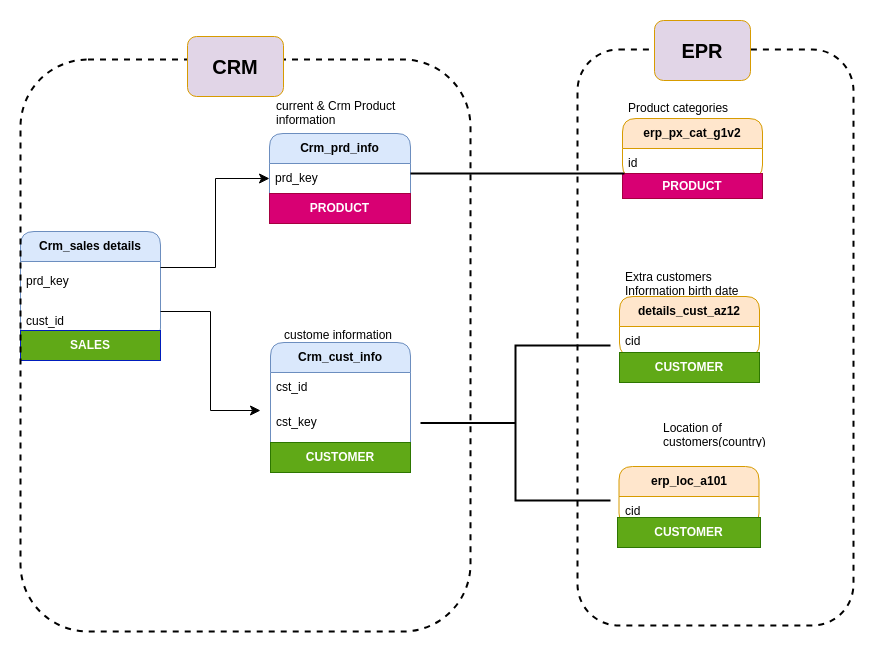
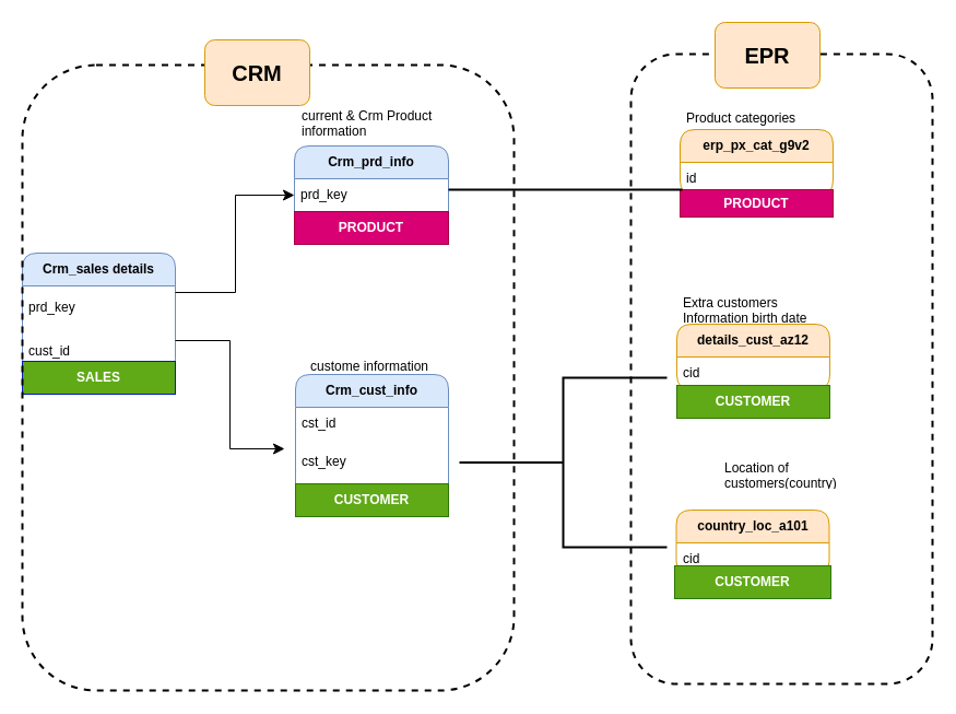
  <mxCell id="0" />
  <mxCell id="1" parent="0" />
  <mxCell id="2" value="custome information" style="text;strokeColor=none;fillColor=none;align=left;verticalAlign=middle;spacingLeft=4;spacingRight=4;overflow=hidden;points=[[0,0.5],[1,0.5]];portConstraint=eastwest;rotatable=0;whiteSpace=wrap;html=1;" vertex="1" parent="1"><mxGeometry x="277.5" y="320" width="119" height="30" as="geometry" /></mxCell>
  <mxCell id="3" value="&lt;b&gt;Crm_prd_info&lt;/b&gt;" style="swimlane;fontStyle=0;childLayout=stackLayout;horizontal=1;startSize=30;horizontalStack=0;resizeParent=1;resizeParentMax=0;resizeLast=0;collapsible=1;marginBottom=0;whiteSpace=wrap;html=1;rounded=1;fillColor=#dae8fc;strokeColor=#6c8ebf;" vertex="1" parent="1"><mxGeometry x="269" y="133" width="141" height="90" as="geometry" /></mxCell>
  <mxCell id="4" value="prd_key" style="text;strokeColor=none;fillColor=none;align=left;verticalAlign=middle;spacingLeft=4;spacingRight=4;overflow=hidden;points=[[0,0.5],[1,0.5]];portConstraint=eastwest;rotatable=0;whiteSpace=wrap;html=1;" vertex="1" parent="3"><mxGeometry y="30" width="141" height="30" as="geometry" /></mxCell>
  <mxCell id="5" value="&lt;b&gt;PRODUCT&lt;/b&gt;" style="rounded=0;whiteSpace=wrap;html=1;fillColor=#d80073;strokeColor=#A50040;fontColor=#ffffff;" vertex="1" parent="3"><mxGeometry y="60" width="141" height="30" as="geometry" /></mxCell>
  <mxCell id="6" value="current &amp;amp; Crm Product information" style="text;strokeColor=none;fillColor=none;align=left;verticalAlign=middle;spacingLeft=4;spacingRight=4;overflow=hidden;points=[[0,0.5],[1,0.5]];portConstraint=eastwest;rotatable=0;whiteSpace=wrap;html=1;" vertex="1" parent="1"><mxGeometry x="270" y="96" width="190" height="30" as="geometry" /></mxCell>
  <mxCell id="7" value="&lt;b&gt;Crm_sales details&lt;/b&gt;" style="swimlane;fontStyle=0;childLayout=stackLayout;horizontal=1;startSize=30;horizontalStack=0;resizeParent=1;resizeParentMax=0;resizeLast=0;collapsible=1;marginBottom=0;whiteSpace=wrap;html=1;rounded=1;fillColor=#dae8fc;strokeColor=#6c8ebf;" vertex="1" parent="1"><mxGeometry x="20" y="231" width="140" height="110" as="geometry" /></mxCell>
  <mxCell id="8" value="prd_key" style="text;strokeColor=none;fillColor=none;align=left;verticalAlign=middle;spacingLeft=4;spacingRight=4;overflow=hidden;points=[[0,0.5],[1,0.5]];portConstraint=eastwest;rotatable=0;whiteSpace=wrap;html=1;" vertex="1" parent="7"><mxGeometry y="30" width="140" height="40" as="geometry" /></mxCell>
  <mxCell id="9" value="cust_id" style="text;strokeColor=none;fillColor=none;align=left;verticalAlign=middle;spacingLeft=4;spacingRight=4;overflow=hidden;points=[[0,0.5],[1,0.5]];portConstraint=eastwest;rotatable=0;whiteSpace=wrap;html=1;" vertex="1" parent="7"><mxGeometry y="70" width="140" height="40" as="geometry" /></mxCell>
  <mxCell id="10" value="&lt;b&gt;SALES&lt;/b&gt;" style="rounded=0;whiteSpace=wrap;html=1;fillColor=#60a917;strokeColor=#001DBC;fontColor=#ffffff;" vertex="1" parent="1"><mxGeometry x="20" y="330" width="140" height="30" as="geometry" /></mxCell>
- <mxCell id="11" value="&lt;b&gt;erp_loc_a101&lt;/b&gt;" style="swimlane;fontStyle=0;childLayout=stackLayout;horizontal=1;startSize=30;horizontalStack=0;resizeParent=1;resizeParentMax=0;resizeLast=0;collapsible=1;marginBottom=0;whiteSpace=wrap;html=1;rounded=1;fillColor=#ffe6cc;strokeColor=#d79b00;" vertex="1" parent="1"><mxGeometry x="618.5" y="466" width="140" height="60" as="geometry" /></mxCell>
+ <mxCell id="11" value="&lt;b&gt;country_loc_a101&lt;/b&gt;" style="swimlane;fontStyle=0;childLayout=stackLayout;horizontal=1;startSize=30;horizontalStack=0;resizeParent=1;resizeParentMax=0;resizeLast=0;collapsible=1;marginBottom=0;whiteSpace=wrap;html=1;rounded=1;fillColor=#ffe6cc;strokeColor=#d79b00;" vertex="1" parent="1"><mxGeometry x="618.5" y="466" width="140" height="60" as="geometry" /></mxCell>
  <mxCell id="12" value="cid" style="text;strokeColor=none;fillColor=none;align=left;verticalAlign=middle;spacingLeft=4;spacingRight=4;overflow=hidden;points=[[0,0.5],[1,0.5]];portConstraint=eastwest;rotatable=0;whiteSpace=wrap;html=1;" vertex="1" parent="11"><mxGeometry y="30" width="140" height="30" as="geometry" /></mxCell>
  <mxCell id="13" value="Location of customers(country)" style="text;strokeColor=none;fillColor=none;align=left;verticalAlign=middle;spacingLeft=4;spacingRight=4;overflow=hidden;points=[[0,0.5],[1,0.5]];portConstraint=eastwest;rotatable=0;whiteSpace=wrap;html=1;" vertex="1" parent="1"><mxGeometry x="657" y="418" width="150" height="30" as="geometry" /></mxCell>
  <mxCell id="14" value="&lt;b&gt;CUSTOMER&lt;/b&gt;" style="rounded=0;whiteSpace=wrap;html=1;fillColor=#60a917;strokeColor=#2D7600;fontColor=#ffffff;" vertex="1" parent="1"><mxGeometry x="617" y="517" width="143" height="30" as="geometry" /></mxCell>
  <mxCell id="15" value="&lt;b&gt;details_cust_az12&lt;/b&gt;" style="swimlane;fontStyle=0;childLayout=stackLayout;horizontal=1;startSize=30;horizontalStack=0;resizeParent=1;resizeParentMax=0;resizeLast=0;collapsible=1;marginBottom=0;whiteSpace=wrap;html=1;rounded=1;fillColor=#ffe6cc;strokeColor=#d79b00;" vertex="1" parent="1"><mxGeometry x="619" y="296" width="140" height="60" as="geometry" /></mxCell>
  <mxCell id="16" value="cid" style="text;strokeColor=none;fillColor=none;align=left;verticalAlign=middle;spacingLeft=4;spacingRight=4;overflow=hidden;points=[[0,0.5],[1,0.5]];portConstraint=eastwest;rotatable=0;whiteSpace=wrap;html=1;" vertex="1" parent="15"><mxGeometry y="30" width="140" height="30" as="geometry" /></mxCell>
  <mxCell id="17" value="Extra customers Information birth date" style="text;strokeColor=none;fillColor=none;align=left;verticalAlign=middle;spacingLeft=4;spacingRight=4;overflow=hidden;points=[[0,0.5],[1,0.5]];portConstraint=eastwest;rotatable=0;whiteSpace=wrap;html=1;" vertex="1" parent="1"><mxGeometry x="619" y="267" width="150" height="30" as="geometry" /></mxCell>
  <mxCell id="18" value="&lt;b&gt;CUSTOMER&lt;/b&gt;" style="rounded=0;whiteSpace=wrap;html=1;fillColor=#60a917;strokeColor=#2D7600;fontColor=#ffffff;" vertex="1" parent="1"><mxGeometry x="619" y="352" width="140" height="30" as="geometry" /></mxCell>
- <mxCell id="19" value="&lt;b&gt;erp_px_cat_g1v2&lt;/b&gt;" style="swimlane;fontStyle=0;childLayout=stackLayout;horizontal=1;startSize=30;horizontalStack=0;resizeParent=1;resizeParentMax=0;resizeLast=0;collapsible=1;marginBottom=0;whiteSpace=wrap;html=1;rounded=1;fillColor=#ffe6cc;strokeColor=#d79b00;" vertex="1" parent="1"><mxGeometry x="622" y="118" width="140" height="60" as="geometry" /></mxCell>
+ <mxCell id="19" value="&lt;b&gt;erp_px_cat_g9v2&lt;/b&gt;" style="swimlane;fontStyle=0;childLayout=stackLayout;horizontal=1;startSize=30;horizontalStack=0;resizeParent=1;resizeParentMax=0;resizeLast=0;collapsible=1;marginBottom=0;whiteSpace=wrap;html=1;rounded=1;fillColor=#ffe6cc;strokeColor=#d79b00;" vertex="1" parent="1"><mxGeometry x="622" y="118" width="140" height="60" as="geometry" /></mxCell>
  <mxCell id="20" value="id" style="text;strokeColor=none;fillColor=none;align=left;verticalAlign=middle;spacingLeft=4;spacingRight=4;overflow=hidden;points=[[0,0.5],[1,0.5]];portConstraint=eastwest;rotatable=0;whiteSpace=wrap;html=1;" vertex="1" parent="19"><mxGeometry y="30" width="140" height="30" as="geometry" /></mxCell>
  <mxCell id="21" value="Product categories" style="text;strokeColor=none;fillColor=none;align=left;verticalAlign=middle;spacingLeft=4;spacingRight=4;overflow=hidden;points=[[0,0.5],[1,0.5]];portConstraint=eastwest;rotatable=0;whiteSpace=wrap;html=1;" vertex="1" parent="1"><mxGeometry x="622" y="93" width="150" height="30" as="geometry" /></mxCell>
  <mxCell id="22" value="&lt;b&gt;PRODUCT&lt;/b&gt;" style="rounded=0;whiteSpace=wrap;html=1;fillColor=#d80073;strokeColor=#A50040;fontColor=#ffffff;" vertex="1" parent="1"><mxGeometry x="622" y="173" width="140" height="25" as="geometry" /></mxCell>
  <mxCell id="23" value="&lt;b&gt;Crm_cust_info&lt;/b&gt;" style="swimlane;fontStyle=0;childLayout=stackLayout;horizontal=1;startSize=30;horizontalStack=0;resizeParent=1;resizeParentMax=0;resizeLast=0;collapsible=1;marginBottom=0;whiteSpace=wrap;html=1;rounded=1;fillColor=#dae8fc;strokeColor=#6c8ebf;" vertex="1" parent="1"><mxGeometry x="270" y="342" width="140" height="130" as="geometry" /></mxCell>
  <mxCell id="24" value="cst_id" style="text;strokeColor=none;fillColor=none;align=left;verticalAlign=middle;spacingLeft=4;spacingRight=4;overflow=hidden;points=[[0,0.5],[1,0.5]];portConstraint=eastwest;rotatable=0;whiteSpace=wrap;html=1;" vertex="1" parent="23"><mxGeometry y="30" width="140" height="30" as="geometry" /></mxCell>
  <mxCell id="25" value="cst_key" style="text;strokeColor=none;fillColor=none;align=left;verticalAlign=middle;spacingLeft=4;spacingRight=4;overflow=hidden;points=[[0,0.5],[1,0.5]];portConstraint=eastwest;rotatable=0;whiteSpace=wrap;html=1;" vertex="1" parent="23"><mxGeometry y="60" width="140" height="40" as="geometry" /></mxCell>
  <mxCell id="26" value="&lt;b&gt;CUSTOMER&lt;/b&gt;" style="rounded=0;whiteSpace=wrap;html=1;fillColor=#60a917;strokeColor=#2D7600;fontColor=#ffffff;" vertex="1" parent="23"><mxGeometry y="100" width="140" height="30" as="geometry" /></mxCell>
  <mxCell id="27" value="" style="strokeWidth=2;html=1;shape=mxgraph.flowchart.annotation_2;align=left;labelPosition=right;pointerEvents=1;" vertex="1" parent="1"><mxGeometry x="420" y="345" width="190" height="155" as="geometry" /></mxCell>
  <mxCell id="28" value="" style="edgeStyle=elbowEdgeStyle;elbow=horizontal;endArrow=classic;html=1;curved=0;rounded=0;endSize=8;startSize=8;entryX=0;entryY=0.5;entryDx=0;entryDy=0;" edge="1" parent="1" target="4"><mxGeometry width="50" height="50" relative="1" as="geometry"><mxPoint x="160" y="267" as="sourcePoint" /><mxPoint x="257" y="180" as="targetPoint" /></mxGeometry></mxCell>
  <mxCell id="29" value="" style="edgeStyle=elbowEdgeStyle;elbow=horizontal;endArrow=classic;html=1;curved=0;rounded=0;endSize=8;startSize=8;" edge="1" parent="1"><mxGeometry width="50" height="50" relative="1" as="geometry"><mxPoint x="160" y="311" as="sourcePoint" /><mxPoint x="260" y="410" as="targetPoint" /></mxGeometry></mxCell>
  <mxCell id="30" value="" style="rounded=1;whiteSpace=wrap;html=1;glass=0;dashed=1;strokeWidth=2;gradientColor=none;fillColor=none;" vertex="1" parent="1"><mxGeometry x="20" y="59" width="450" height="572" as="geometry" /></mxCell>
  <mxCell id="31" value="" style="rounded=1;whiteSpace=wrap;html=1;glass=0;dashed=1;strokeWidth=2;gradientColor=none;fillColor=none;" vertex="1" parent="1"><mxGeometry x="577" y="49" width="276" height="576" as="geometry" /></mxCell>
- <mxCell id="32" value="&lt;b&gt;&lt;font style=&quot;font-size: 20px;&quot;&gt;EPR&lt;/font&gt;&lt;/b&gt;" style="rounded=1;whiteSpace=wrap;html=1;fillColor=#e1d5e7;strokeColor=#d79b00;" vertex="1" parent="1"><mxGeometry x="654" y="20" width="96" height="60" as="geometry" /></mxCell>
- <mxCell id="33" value="&lt;span style=&quot;font-size: 20px;&quot;&gt;&lt;b&gt;CRM&lt;/b&gt;&lt;/span&gt;" style="rounded=1;whiteSpace=wrap;html=1;fillColor=#e1d5e7;strokeColor=#d79b00;" vertex="1" parent="1"><mxGeometry x="187" y="36" width="96" height="60" as="geometry" /></mxCell>
+ <mxCell id="32" value="&lt;b&gt;&lt;font style=&quot;font-size: 20px;&quot;&gt;EPR&lt;/font&gt;&lt;/b&gt;" style="rounded=1;whiteSpace=wrap;html=1;fillColor=#ffe6cc;strokeColor=#d79b00;" vertex="1" parent="1"><mxGeometry x="654" y="20" width="96" height="60" as="geometry" /></mxCell>
+ <mxCell id="33" value="&lt;span style=&quot;font-size: 20px;&quot;&gt;&lt;b&gt;CRM&lt;/b&gt;&lt;/span&gt;" style="rounded=1;whiteSpace=wrap;html=1;fillColor=#ffe6cc;strokeColor=#d79b00;" vertex="1" parent="1"><mxGeometry x="187" y="36" width="96" height="60" as="geometry" /></mxCell>
  <mxCell id="34" value="" style="endArrow=none;html=1;rounded=0;entryX=0.217;entryY=0.188;entryDx=0;entryDy=0;entryPerimeter=0;strokeWidth=2;" edge="1" parent="1"><mxGeometry width="50" height="50" relative="1" as="geometry"><mxPoint x="410" y="173" as="sourcePoint" /><mxPoint x="623.892" y="172.998" as="targetPoint" /></mxGeometry></mxCell>
